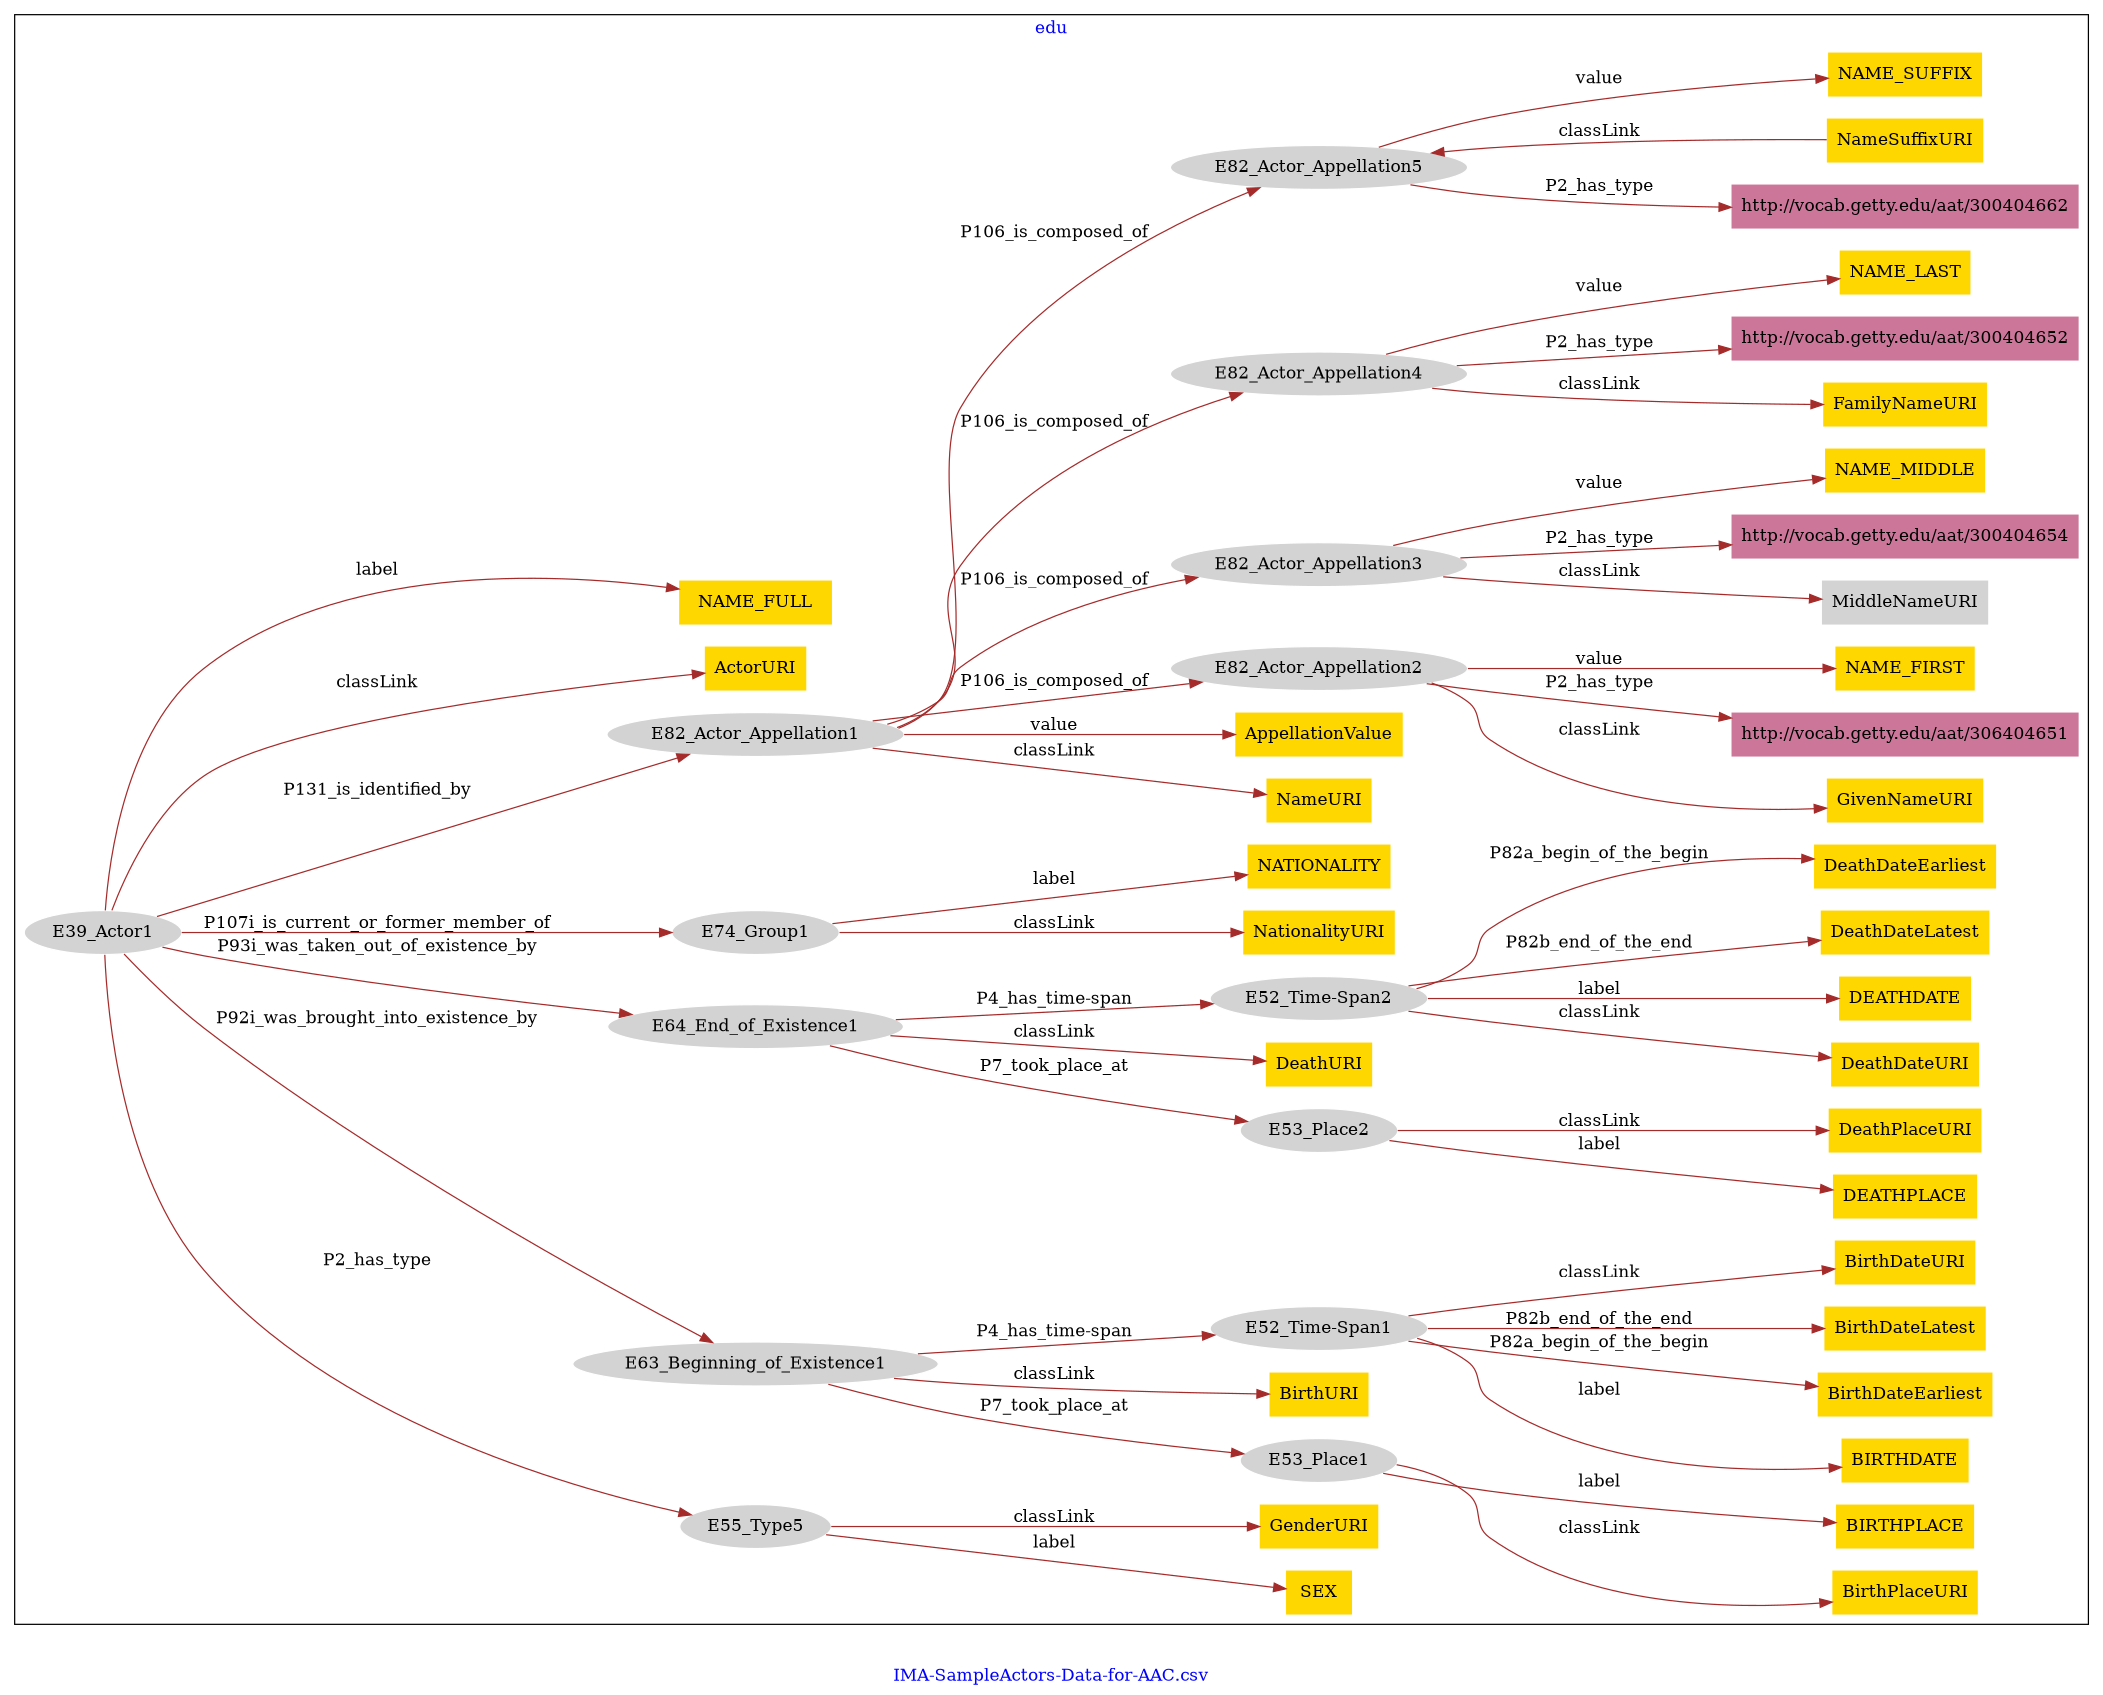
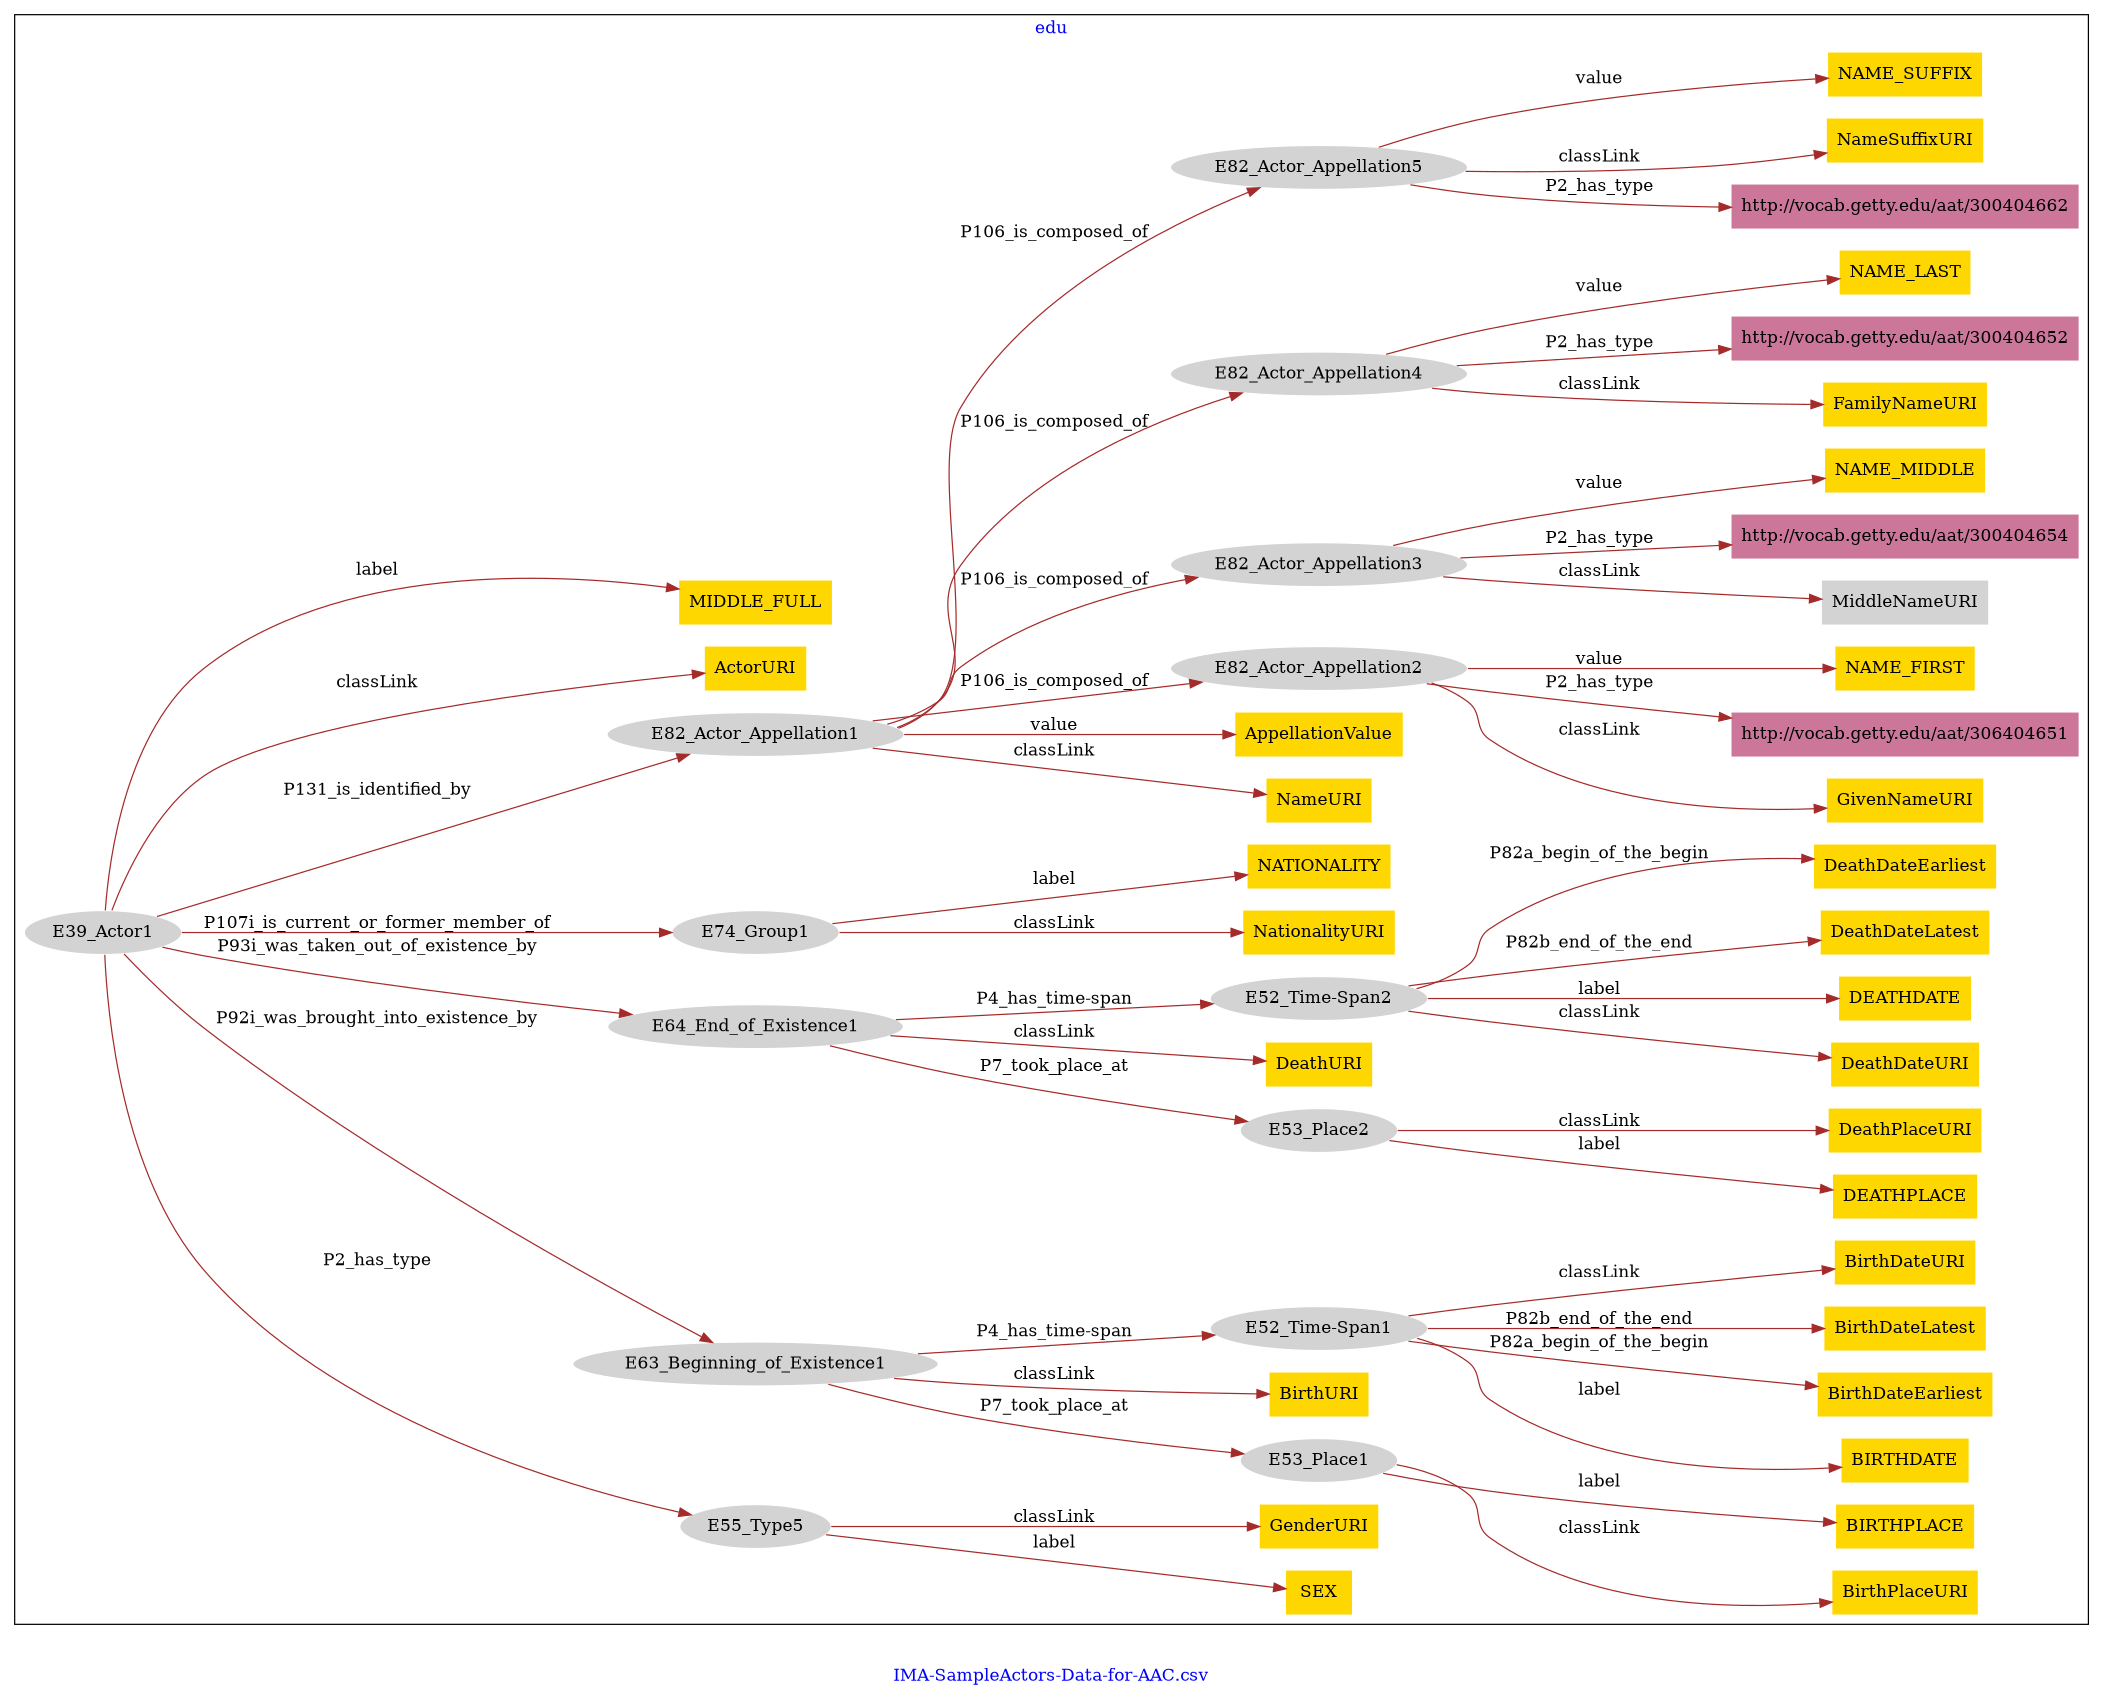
  digraph {
    fontcolor=blue
    label="IMA-SampleActors-Data-for-AAC.csv"
    rankdir=LR
    remincross=true
    node [fillcolor=gold style=filled shape=plaintext]
    edge [color=brown fontcolor=black]
    n1 [color=white fillcolor=lightgray label=E39_Actor1 shape=""]
    n2 [color=white fillcolor=lightgray label=E55_Type5 shape=""]
    n3 [color=white fillcolor=lightgray label=E63_Beginning_of_Existence1 shape=""]
    n4 [color=white fillcolor=lightgray label=E64_End_of_Existence1 shape=""]
    n5 [color=white fillcolor=lightgray label=E74_Group1 shape=""]
    n6 [color=white fillcolor=lightgray label=E82_Actor_Appellation1 shape=""]
    n7 [color=white fillcolor=lightgray label="E52_Time-Span1" shape=""]
    n8 [color=white fillcolor=lightgray label=E53_Place1 shape=""]
    n9 [color=white fillcolor=lightgray label="E52_Time-Span2" shape=""]
    n10 [color=white fillcolor=lightgray label=E53_Place2 shape=""]
    n11 [color=white fillcolor=lightgray label=E82_Actor_Appellation2 shape=""]
    n12 [color=white fillcolor=lightgray label=E82_Actor_Appellation3 shape=""]
    n13 [color=white fillcolor=lightgray label=E82_Actor_Appellation4 shape=""]
    n14 [color=white fillcolor=lightgray label=E82_Actor_Appellation5 shape=""]
    n15 [label=NAME_FIRST]
    n16 [label=NAME_LAST]
    n17 [label=NAME_MIDDLE]
    n18 [label=NAME_SUFFIX]
    n19 [label=SEX]
    n20 [label=DeathPlaceURI]
    n21 [label=DeathDateEarliest]
    n22 [label=GenderURI]
    n23 [label=ActorURI]
    n24 [label=BirthDateURI]
    n25 [label=GivenNameURI]
    n26 [label=NationalityURI]
    n27 [label=NameURI]
    n28 [label=DeathDateURI]
    n29 [fillcolor=lightgray label=MiddleNameURI]
    n30 [label=BIRTHDATE]
    n31 [label=BIRTHPLACE]
    n32 [label=DEATHDATE]
    n33 [label=NATIONALITY]
    n34 [label=BirthPlaceURI]
    n35 [label=DEATHPLACE]
    n36 [label=FamilyNameURI]
    n37 [label=BirthDateEarliest]
    n38 [label=BirthURI]
    n39 [label=AppellationValue]
    n40 [label=NameSuffixURI]
    n41 [label=BirthDateLatest]
-   n42 [label=NAME_FULL]
+   n42 [label=MIDDLE_FULL]
    n43 [label=DeathURI]
    n44 [label=DeathDateLatest]
    n45 [fillcolor="#CC7799" label="http://vocab.getty.edu/aat/300404652"]
    n46 [fillcolor="#CC7799" label="http://vocab.getty.edu/aat/306404651"]
    n47 [fillcolor="#CC7799" label="http://vocab.getty.edu/aat/300404654"]
    n48 [fillcolor="#CC7799" label="http://vocab.getty.edu/aat/300404662"]
    subgraph cluster_1 {
      label=edu
      n1
      n2
      n3
      n4
      n5
      n6
      n7
      n8
      n9
      n10
      n11
      n12
      n13
      n14
      n15
      n16
      n17
      n18
      n19
      n20
      n21
      n22
      n23
      n24
      n25
      n26
      n27
      n28
      n29
      n30
      n31
      n32
      n33
      n34
      n35
      n36
      n37
      n38
      n39
      n40
      n41
      n42
      n43
      n44
      n45
      n46
      n47
      n48
    }
    n1 -> n2 [label=P2_has_type]
    n1 -> n3 [label=P92i_was_brought_into_existence_by]
    n1 -> n4 [label=P93i_was_taken_out_of_existence_by]
    n1 -> n5 [label=P107i_is_current_or_former_member_of]
    n1 -> n6 [label=P131_is_identified_by]
    n1 -> n23 [label=classLink]
    n1 -> n42 [label=label]
    n2 -> n19 [label=label]
    n2 -> n22 [label=classLink]
    n3 -> n7 [label="P4_has_time-span"]
    n3 -> n8 [label=P7_took_place_at]
    n3 -> n38 [label=classLink]
    n4 -> n9 [label="P4_has_time-span"]
    n4 -> n10 [label=P7_took_place_at]
    n4 -> n43 [label=classLink]
    n5 -> n26 [label=classLink]
    n5 -> n33 [label=label]
    n6 -> n11 [label=P106_is_composed_of]
    n6 -> n12 [label=P106_is_composed_of]
    n6 -> n13 [label=P106_is_composed_of]
    n6 -> n14 [label=P106_is_composed_of]
    n6 -> n27 [label=classLink]
    n6 -> n39 [label=value]
    n7 -> n24 [label=classLink]
    n7 -> n30 [label=label]
    n7 -> n37 [label=P82a_begin_of_the_begin]
    n7 -> n41 [label=P82b_end_of_the_end]
    n8 -> n31 [label=label]
    n8 -> n34 [label=classLink]
    n9 -> n21 [label=P82a_begin_of_the_begin]
    n9 -> n28 [label=classLink]
    n9 -> n32 [label=label]
    n9 -> n44 [label=P82b_end_of_the_end]
    n10 -> n20 [label=classLink]
    n10 -> n35 [label=label]
    n11 -> n15 [label=value]
    n11 -> n25 [label=classLink]
    n11 -> n46 [label=P2_has_type]
    n12 -> n17 [label=value]
    n12 -> n29 [label=classLink]
    n12 -> n47 [label=P2_has_type]
    n13 -> n16 [label=value]
    n13 -> n36 [label=classLink]
    n13 -> n45 [label=P2_has_type]
    n14 -> n18 [label=value]
-   n40 -> n14 [label=classLink]
+   n14 -> n40 [label=classLink]
    n14 -> n48 [label=P2_has_type]
  }
